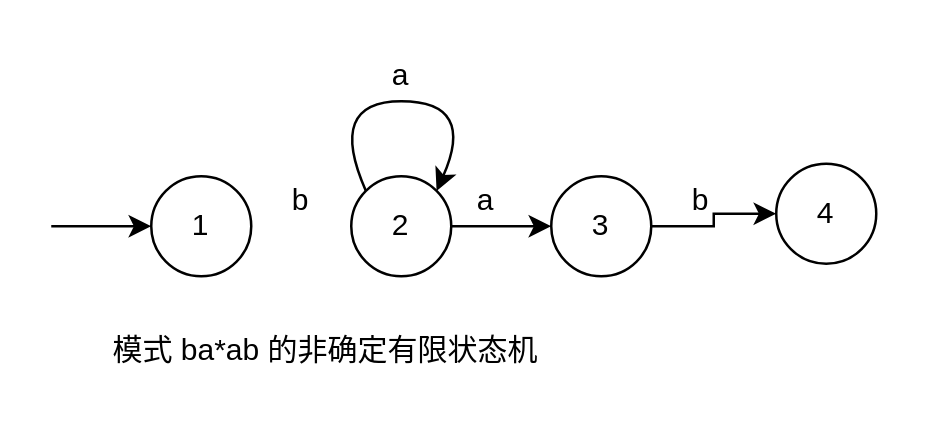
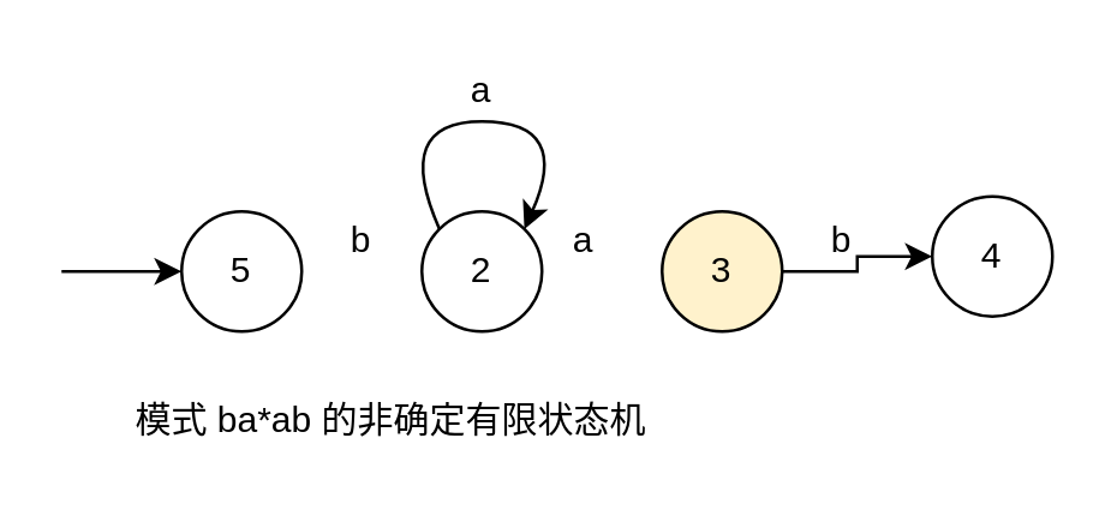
  <mxCell id="0" />
  <mxCell id="1" parent="0" />
- <mxCell id="2" value="1" style="ellipse;whiteSpace=wrap;html=1;aspect=fixed;" vertex="1" parent="1"><mxGeometry x="60" y="70" width="40" height="40" as="geometry" /></mxCell>
- <mxCell id="3" style="edgeStyle=orthogonalEdgeStyle;rounded=0;orthogonalLoop=1;jettySize=auto;html=1;exitX=1;exitY=0.5;exitDx=0;exitDy=0;entryX=0;entryY=0.5;entryDx=0;entryDy=0;" edge="1" parent="1" source="4" target="6"><mxGeometry relative="1" as="geometry"><mxPoint x="217" y="90" as="targetPoint" /></mxGeometry></mxCell>
+ <mxCell id="2" value="5" style="ellipse;whiteSpace=wrap;html=1;aspect=fixed;" vertex="1" parent="1"><mxGeometry x="60" y="70" width="40" height="40" as="geometry" /></mxCell>
  <mxCell id="4" value="2" style="ellipse;whiteSpace=wrap;html=1;aspect=fixed;" vertex="1" parent="1"><mxGeometry x="140" y="70" width="40" height="40" as="geometry" /></mxCell>
  <mxCell id="5" style="edgeStyle=orthogonalEdgeStyle;rounded=0;orthogonalLoop=1;jettySize=auto;html=1;exitX=1;exitY=0.5;exitDx=0;exitDy=0;entryX=0;entryY=0.5;entryDx=0;entryDy=0;" edge="1" parent="1" source="6" target="7"><mxGeometry relative="1" as="geometry" /></mxCell>
- <mxCell id="6" value="3" style="ellipse;whiteSpace=wrap;html=1;aspect=fixed;" vertex="1" parent="1"><mxGeometry x="220" y="70" width="40" height="40" as="geometry" /></mxCell>
+ <mxCell id="6" value="3" style="ellipse;whiteSpace=wrap;html=1;aspect=fixed;fillColor=#fff2cc;" vertex="1" parent="1"><mxGeometry x="220" y="70" width="40" height="40" as="geometry" /></mxCell>
  <mxCell id="7" value="4" style="ellipse;whiteSpace=wrap;html=1;aspect=fixed;" vertex="1" parent="1"><mxGeometry x="310" y="65" width="40" height="40" as="geometry" /></mxCell>
  <mxCell id="8" value="" style="endArrow=classic;html=1;entryX=0;entryY=0.5;entryDx=0;entryDy=0;" edge="1" parent="1" target="2"><mxGeometry width="50" height="50" relative="1" as="geometry"><mxPoint x="20" y="90" as="sourcePoint" /><mxPoint x="40" y="100" as="targetPoint" /></mxGeometry></mxCell>
  <mxCell id="9" value="" style="curved=1;endArrow=classic;html=1;exitX=0;exitY=0;exitDx=0;exitDy=0;entryX=1;entryY=0;entryDx=0;entryDy=0;" edge="1" parent="1" source="4" target="4"><mxGeometry width="50" height="50" relative="1" as="geometry"><mxPoint x="180" y="70" as="sourcePoint" /><mxPoint x="230" y="20" as="targetPoint" /><Array as="points"><mxPoint x="130" y="40" /><mxPoint x="190" y="40" /></Array></mxGeometry></mxCell>
  <mxCell id="10" value="b" style="text;html=1;strokeColor=none;fillColor=none;align=center;verticalAlign=middle;whiteSpace=wrap;rounded=0;" vertex="1" parent="1"><mxGeometry x="100" y="70" width="40" height="20" as="geometry" /></mxCell>
  <mxCell id="11" value="a" style="text;html=1;strokeColor=none;fillColor=none;align=center;verticalAlign=middle;whiteSpace=wrap;rounded=0;" vertex="1" parent="1"><mxGeometry x="140" y="20" width="40" height="20" as="geometry" /></mxCell>
  <mxCell id="12" value="a" style="text;html=1;strokeColor=none;fillColor=none;align=center;verticalAlign=middle;whiteSpace=wrap;rounded=0;" vertex="1" parent="1"><mxGeometry x="174" y="70" width="40" height="20" as="geometry" /></mxCell>
  <mxCell id="13" value="b" style="text;html=1;strokeColor=none;fillColor=none;align=center;verticalAlign=middle;whiteSpace=wrap;rounded=0;" vertex="1" parent="1"><mxGeometry x="260" y="70" width="40" height="20" as="geometry" /></mxCell>
  <mxCell id="14" value="模式 ba*ab 的非确定有限状态机" style="text;html=1;strokeColor=none;fillColor=none;align=center;verticalAlign=middle;whiteSpace=wrap;rounded=0;" vertex="1" parent="1"><mxGeometry x="40" y="130" width="180" height="20" as="geometry" /></mxCell>
